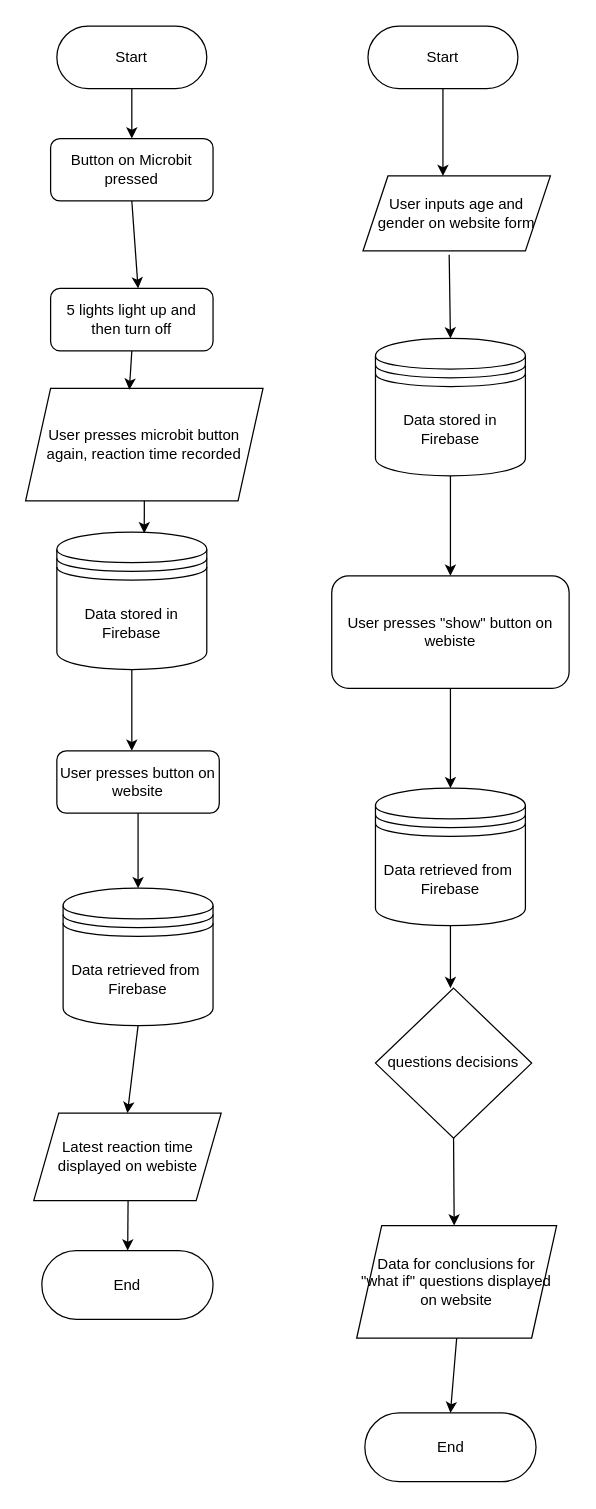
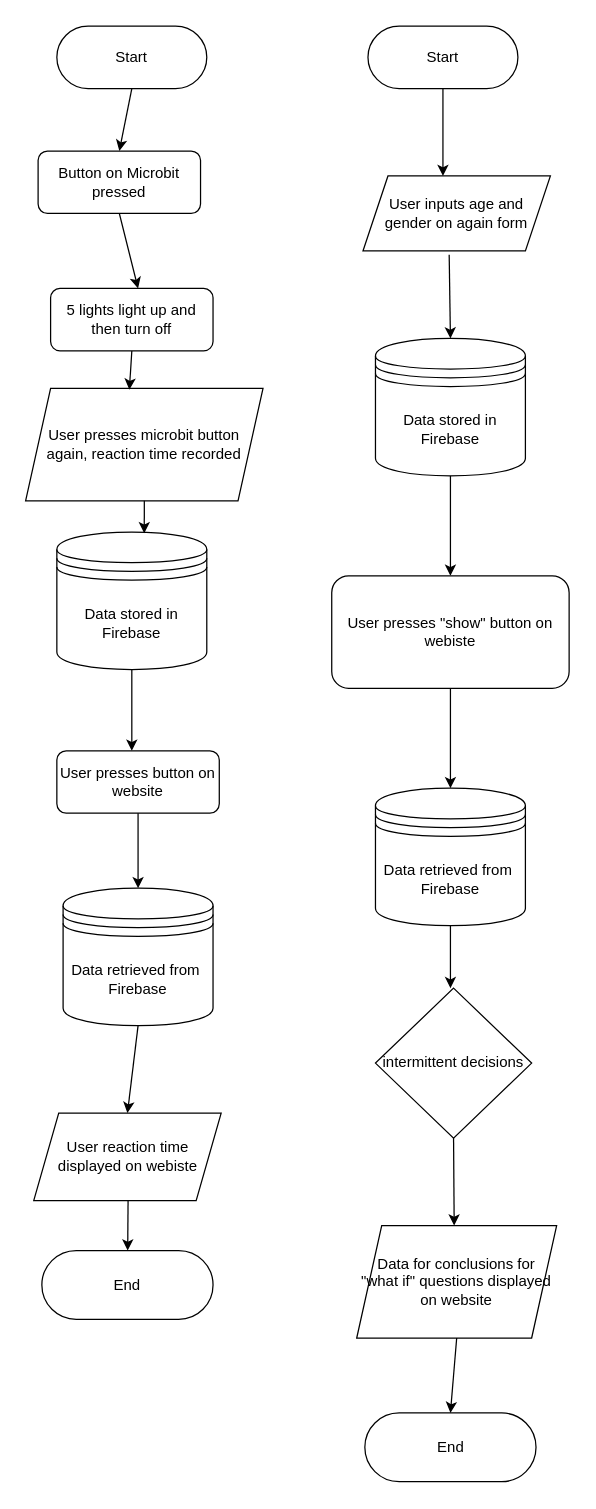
  <mxCell id="0" />
  <mxCell id="1" parent="0" />
- <mxCell id="2" value="Button on Microbit pressed" style="rounded=1;whiteSpace=wrap;html=1;fontSize=12;glass=0;strokeWidth=1;shadow=0;" vertex="1" parent="1"><mxGeometry x="40" y="110" width="130" height="50" as="geometry" /></mxCell>
+ <mxCell id="2" value="Button on Microbit pressed" style="rounded=1;whiteSpace=wrap;html=1;fontSize=12;glass=0;strokeWidth=1;shadow=0;" vertex="1" parent="1"><mxGeometry x="30" y="120" width="130" height="50" as="geometry" /></mxCell>
  <mxCell id="3" value="" style="endArrow=classic;html=1;rounded=0;exitX=0.5;exitY=1;exitDx=0;exitDy=0;" edge="1" parent="1" source="2"><mxGeometry width="50" height="50" relative="1" as="geometry"><mxPoint x="330" y="410" as="sourcePoint" /><mxPoint x="110" y="230" as="targetPoint" /></mxGeometry></mxCell>
  <mxCell id="4" value="5 lights light up and then turn off" style="rounded=1;whiteSpace=wrap;html=1;fontSize=12;glass=0;strokeWidth=1;shadow=0;" vertex="1" parent="1"><mxGeometry x="40" y="230" width="130" height="50" as="geometry" /></mxCell>
  <mxCell id="5" value="Data stored in Firebase" style="shape=datastore;whiteSpace=wrap;html=1;" vertex="1" parent="1"><mxGeometry x="45" y="425" width="120" height="110" as="geometry" /></mxCell>
  <mxCell id="6" value="" style="endArrow=classic;html=1;rounded=0;exitX=0.5;exitY=1;exitDx=0;exitDy=0;" edge="1" parent="1" source="5"><mxGeometry width="50" height="50" relative="1" as="geometry"><mxPoint x="330" y="410" as="sourcePoint" /><mxPoint x="105" y="600" as="targetPoint" /></mxGeometry></mxCell>
  <mxCell id="7" value="User presses button on website" style="rounded=1;whiteSpace=wrap;html=1;fontSize=12;glass=0;strokeWidth=1;shadow=0;" vertex="1" parent="1"><mxGeometry x="45" y="600" width="130" height="50" as="geometry" /></mxCell>
  <mxCell id="8" value="Start" style="html=1;dashed=0;whiteSpace=wrap;shape=mxgraph.dfd.start" vertex="1" parent="1"><mxGeometry x="45" y="20" width="120" height="50" as="geometry" /></mxCell>
  <mxCell id="9" value="User presses microbit button again, reaction time recorded" style="shape=parallelogram;perimeter=parallelogramPerimeter;whiteSpace=wrap;html=1;fixedSize=1;" vertex="1" parent="1"><mxGeometry x="20" y="310" width="190" height="90" as="geometry" /></mxCell>
  <mxCell id="10" value="" style="endArrow=classic;html=1;rounded=0;exitX=0.5;exitY=1;exitDx=0;exitDy=0;entryX=0.437;entryY=0.011;entryDx=0;entryDy=0;entryPerimeter=0;" edge="1" parent="1" source="4" target="9"><mxGeometry width="50" height="50" relative="1" as="geometry"><mxPoint x="330" y="310" as="sourcePoint" /><mxPoint x="380" y="260" as="targetPoint" /></mxGeometry></mxCell>
  <mxCell id="11" value="" style="endArrow=classic;html=1;rounded=0;exitX=0.5;exitY=1;exitDx=0;exitDy=0;entryX=0.583;entryY=0.009;entryDx=0;entryDy=0;entryPerimeter=0;" edge="1" parent="1" source="9" target="5"><mxGeometry width="50" height="50" relative="1" as="geometry"><mxPoint x="330" y="310" as="sourcePoint" /><mxPoint x="380" y="260" as="targetPoint" /></mxGeometry></mxCell>
- <mxCell id="12" value="Latest reaction time displayed on webiste" style="shape=parallelogram;perimeter=parallelogramPerimeter;whiteSpace=wrap;html=1;fixedSize=1;" vertex="1" parent="1"><mxGeometry x="26.5" y="890" width="150" height="70" as="geometry" /></mxCell>
+ <mxCell id="12" value="User reaction time displayed on webiste" style="shape=parallelogram;perimeter=parallelogramPerimeter;whiteSpace=wrap;html=1;fixedSize=1;" vertex="1" parent="1"><mxGeometry x="26.5" y="890" width="150" height="70" as="geometry" /></mxCell>
  <mxCell id="13" value="" style="endArrow=classic;html=1;rounded=0;exitX=0.5;exitY=1;exitDx=0;exitDy=0;entryX=0.5;entryY=0;entryDx=0;entryDy=0;" edge="1" parent="1" source="7" target="25"><mxGeometry width="50" height="50" relative="1" as="geometry"><mxPoint x="330" y="510" as="sourcePoint" /><mxPoint x="110" y="700" as="targetPoint" /></mxGeometry></mxCell>
  <mxCell id="14" value="" style="endArrow=classic;html=1;rounded=0;" edge="1" parent="1" target="15"><mxGeometry width="50" height="50" relative="1" as="geometry"><mxPoint x="102" y="960" as="sourcePoint" /><mxPoint x="103" y="840" as="targetPoint" /></mxGeometry></mxCell>
  <mxCell id="15" value="End" style="html=1;dashed=0;whiteSpace=wrap;shape=mxgraph.dfd.start" vertex="1" parent="1"><mxGeometry x="33" y="1000" width="137" height="55" as="geometry" /></mxCell>
  <mxCell id="16" value="" style="endArrow=classic;html=1;rounded=0;exitX=0.5;exitY=0.5;exitDx=0;exitDy=25;exitPerimeter=0;entryX=0.5;entryY=0;entryDx=0;entryDy=0;" edge="1" parent="1" source="8" target="2"><mxGeometry width="50" height="50" relative="1" as="geometry"><mxPoint x="330" y="310" as="sourcePoint" /><mxPoint x="380" y="260" as="targetPoint" /></mxGeometry></mxCell>
  <mxCell id="17" value="Start" style="html=1;dashed=0;whiteSpace=wrap;shape=mxgraph.dfd.start" vertex="1" parent="1"><mxGeometry x="294" y="20" width="120" height="50" as="geometry" /></mxCell>
  <mxCell id="18" value="" style="endArrow=classic;html=1;rounded=0;exitX=0.5;exitY=0.5;exitDx=0;exitDy=25;exitPerimeter=0;" edge="1" parent="1" source="17"><mxGeometry width="50" height="50" relative="1" as="geometry"><mxPoint x="330" y="210" as="sourcePoint" /><mxPoint x="354" y="140" as="targetPoint" /></mxGeometry></mxCell>
- <mxCell id="19" value="User inputs age and gender on website form" style="shape=parallelogram;perimeter=parallelogramPerimeter;whiteSpace=wrap;html=1;fixedSize=1;" vertex="1" parent="1"><mxGeometry x="290" y="140" width="150" height="60" as="geometry" /></mxCell>
+ <mxCell id="19" value="User inputs age and gender on again form" style="shape=parallelogram;perimeter=parallelogramPerimeter;whiteSpace=wrap;html=1;fixedSize=1;" vertex="1" parent="1"><mxGeometry x="290" y="140" width="150" height="60" as="geometry" /></mxCell>
  <mxCell id="20" value="" style="endArrow=classic;html=1;rounded=0;exitX=0.46;exitY=1.05;exitDx=0;exitDy=0;exitPerimeter=0;" edge="1" parent="1" source="19"><mxGeometry width="50" height="50" relative="1" as="geometry"><mxPoint x="330" y="310" as="sourcePoint" /><mxPoint x="360" y="270" as="targetPoint" /></mxGeometry></mxCell>
  <mxCell id="21" value="Data stored in Firebase" style="shape=datastore;whiteSpace=wrap;html=1;" vertex="1" parent="1"><mxGeometry x="300" y="270" width="120" height="110" as="geometry" /></mxCell>
  <mxCell id="22" value="" style="endArrow=classic;html=1;rounded=0;exitX=0.5;exitY=1;exitDx=0;exitDy=0;" edge="1" parent="1" source="21"><mxGeometry width="50" height="50" relative="1" as="geometry"><mxPoint x="330" y="410" as="sourcePoint" /><mxPoint x="360" y="460" as="targetPoint" /></mxGeometry></mxCell>
  <mxCell id="23" value="User presses &quot;show&quot; button on webiste" style="rounded=1;whiteSpace=wrap;html=1;" vertex="1" parent="1"><mxGeometry x="265" y="460" width="190" height="90" as="geometry" /></mxCell>
  <mxCell id="24" value="" style="endArrow=classic;html=1;rounded=0;exitX=0.5;exitY=1;exitDx=0;exitDy=0;" edge="1" parent="1" source="23"><mxGeometry width="50" height="50" relative="1" as="geometry"><mxPoint x="354" y="670" as="sourcePoint" /><mxPoint x="360" y="630" as="targetPoint" /></mxGeometry></mxCell>
  <mxCell id="25" value="Data retrieved from&amp;nbsp; Firebase" style="shape=datastore;whiteSpace=wrap;html=1;" vertex="1" parent="1"><mxGeometry x="50" y="710" width="120" height="110" as="geometry" /></mxCell>
  <mxCell id="26" value="" style="endArrow=classic;html=1;rounded=0;exitX=0.5;exitY=1;exitDx=0;exitDy=0;entryX=0.5;entryY=0;entryDx=0;entryDy=0;" edge="1" parent="1" source="25" target="12"><mxGeometry width="50" height="50" relative="1" as="geometry"><mxPoint x="330" y="710" as="sourcePoint" /><mxPoint x="380" y="660" as="targetPoint" /></mxGeometry></mxCell>
  <mxCell id="27" value="Data retrieved from&amp;nbsp; Firebase" style="shape=datastore;whiteSpace=wrap;html=1;" vertex="1" parent="1"><mxGeometry x="300" y="630" width="120" height="110" as="geometry" /></mxCell>
  <mxCell id="28" value="" style="endArrow=classic;html=1;rounded=0;exitX=0.5;exitY=1;exitDx=0;exitDy=0;" edge="1" parent="1" source="27"><mxGeometry width="50" height="50" relative="1" as="geometry"><mxPoint x="360" y="750" as="sourcePoint" /><mxPoint x="360" y="790" as="targetPoint" /></mxGeometry></mxCell>
- <mxCell id="29" value="questions decisions" style="rhombus;whiteSpace=wrap;html=1;" vertex="1" parent="1"><mxGeometry x="300" y="790" width="125" height="120" as="geometry" /></mxCell>
+ <mxCell id="29" value="intermittent decisions" style="rhombus;whiteSpace=wrap;html=1;" vertex="1" parent="1"><mxGeometry x="300" y="790" width="125" height="120" as="geometry" /></mxCell>
  <mxCell id="30" value="" style="endArrow=classic;html=1;rounded=0;exitX=0.5;exitY=1;exitDx=0;exitDy=0;" edge="1" parent="1" source="29"><mxGeometry width="50" height="50" relative="1" as="geometry"><mxPoint x="450" y="1020" as="sourcePoint" /><mxPoint x="363" y="980" as="targetPoint" /></mxGeometry></mxCell>
  <mxCell id="31" value="Data for conclusions for &quot;what if&quot; questions displayed on website" style="shape=parallelogram;perimeter=parallelogramPerimeter;whiteSpace=wrap;html=1;fixedSize=1;" vertex="1" parent="1"><mxGeometry x="285" y="980" width="160" height="90" as="geometry" /></mxCell>
  <mxCell id="32" value="End" style="html=1;dashed=0;whiteSpace=wrap;shape=mxgraph.dfd.start" vertex="1" parent="1"><mxGeometry x="291.5" y="1130" width="137" height="55" as="geometry" /></mxCell>
  <mxCell id="33" value="" style="endArrow=classic;html=1;rounded=0;exitX=0.5;exitY=1;exitDx=0;exitDy=0;entryX=0.5;entryY=0.5;entryDx=0;entryDy=-27.5;entryPerimeter=0;" edge="1" parent="1" source="31" target="32"><mxGeometry width="50" height="50" relative="1" as="geometry"><mxPoint x="330" y="1010" as="sourcePoint" /><mxPoint x="380" y="960" as="targetPoint" /></mxGeometry></mxCell>
